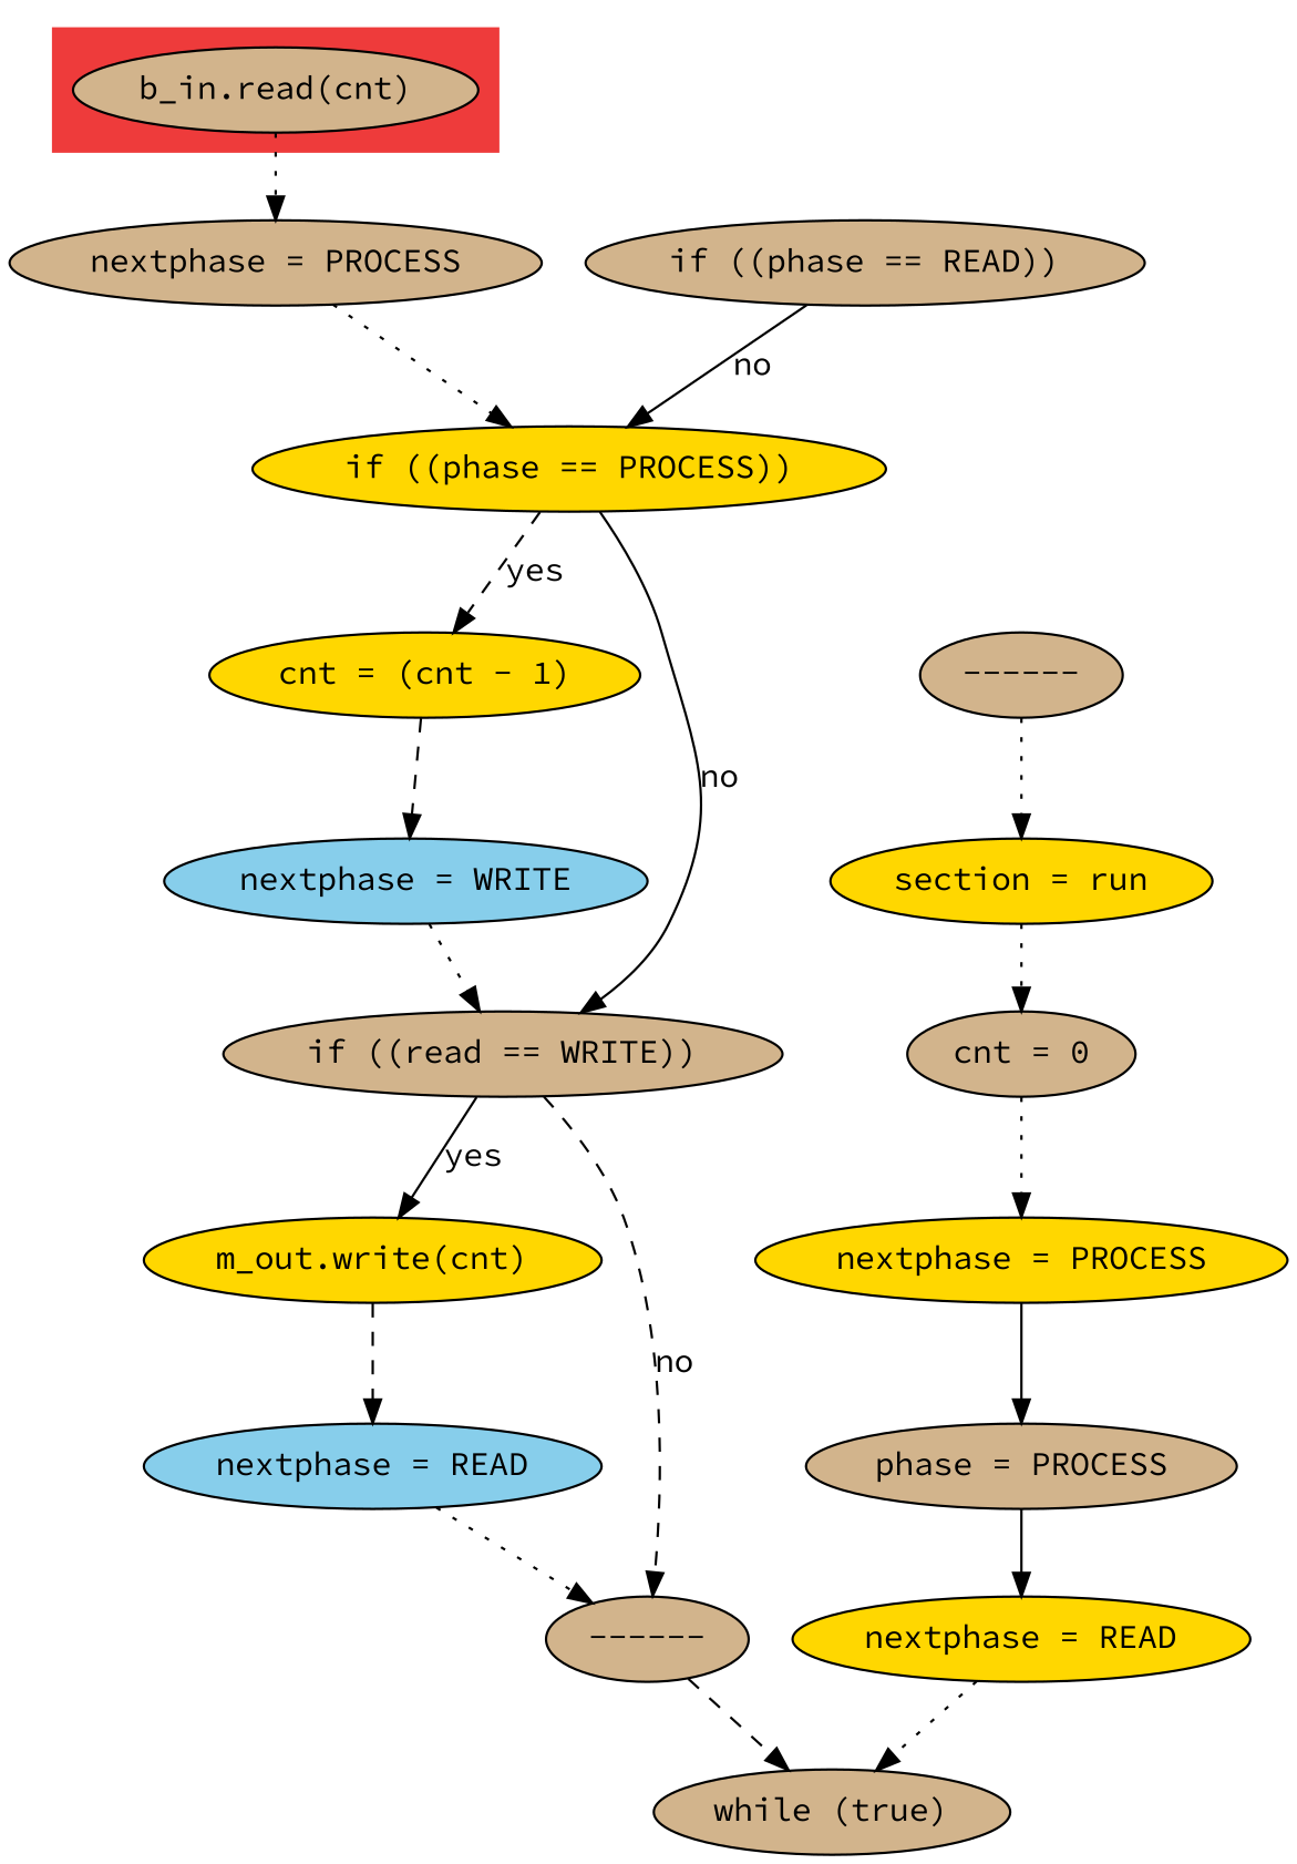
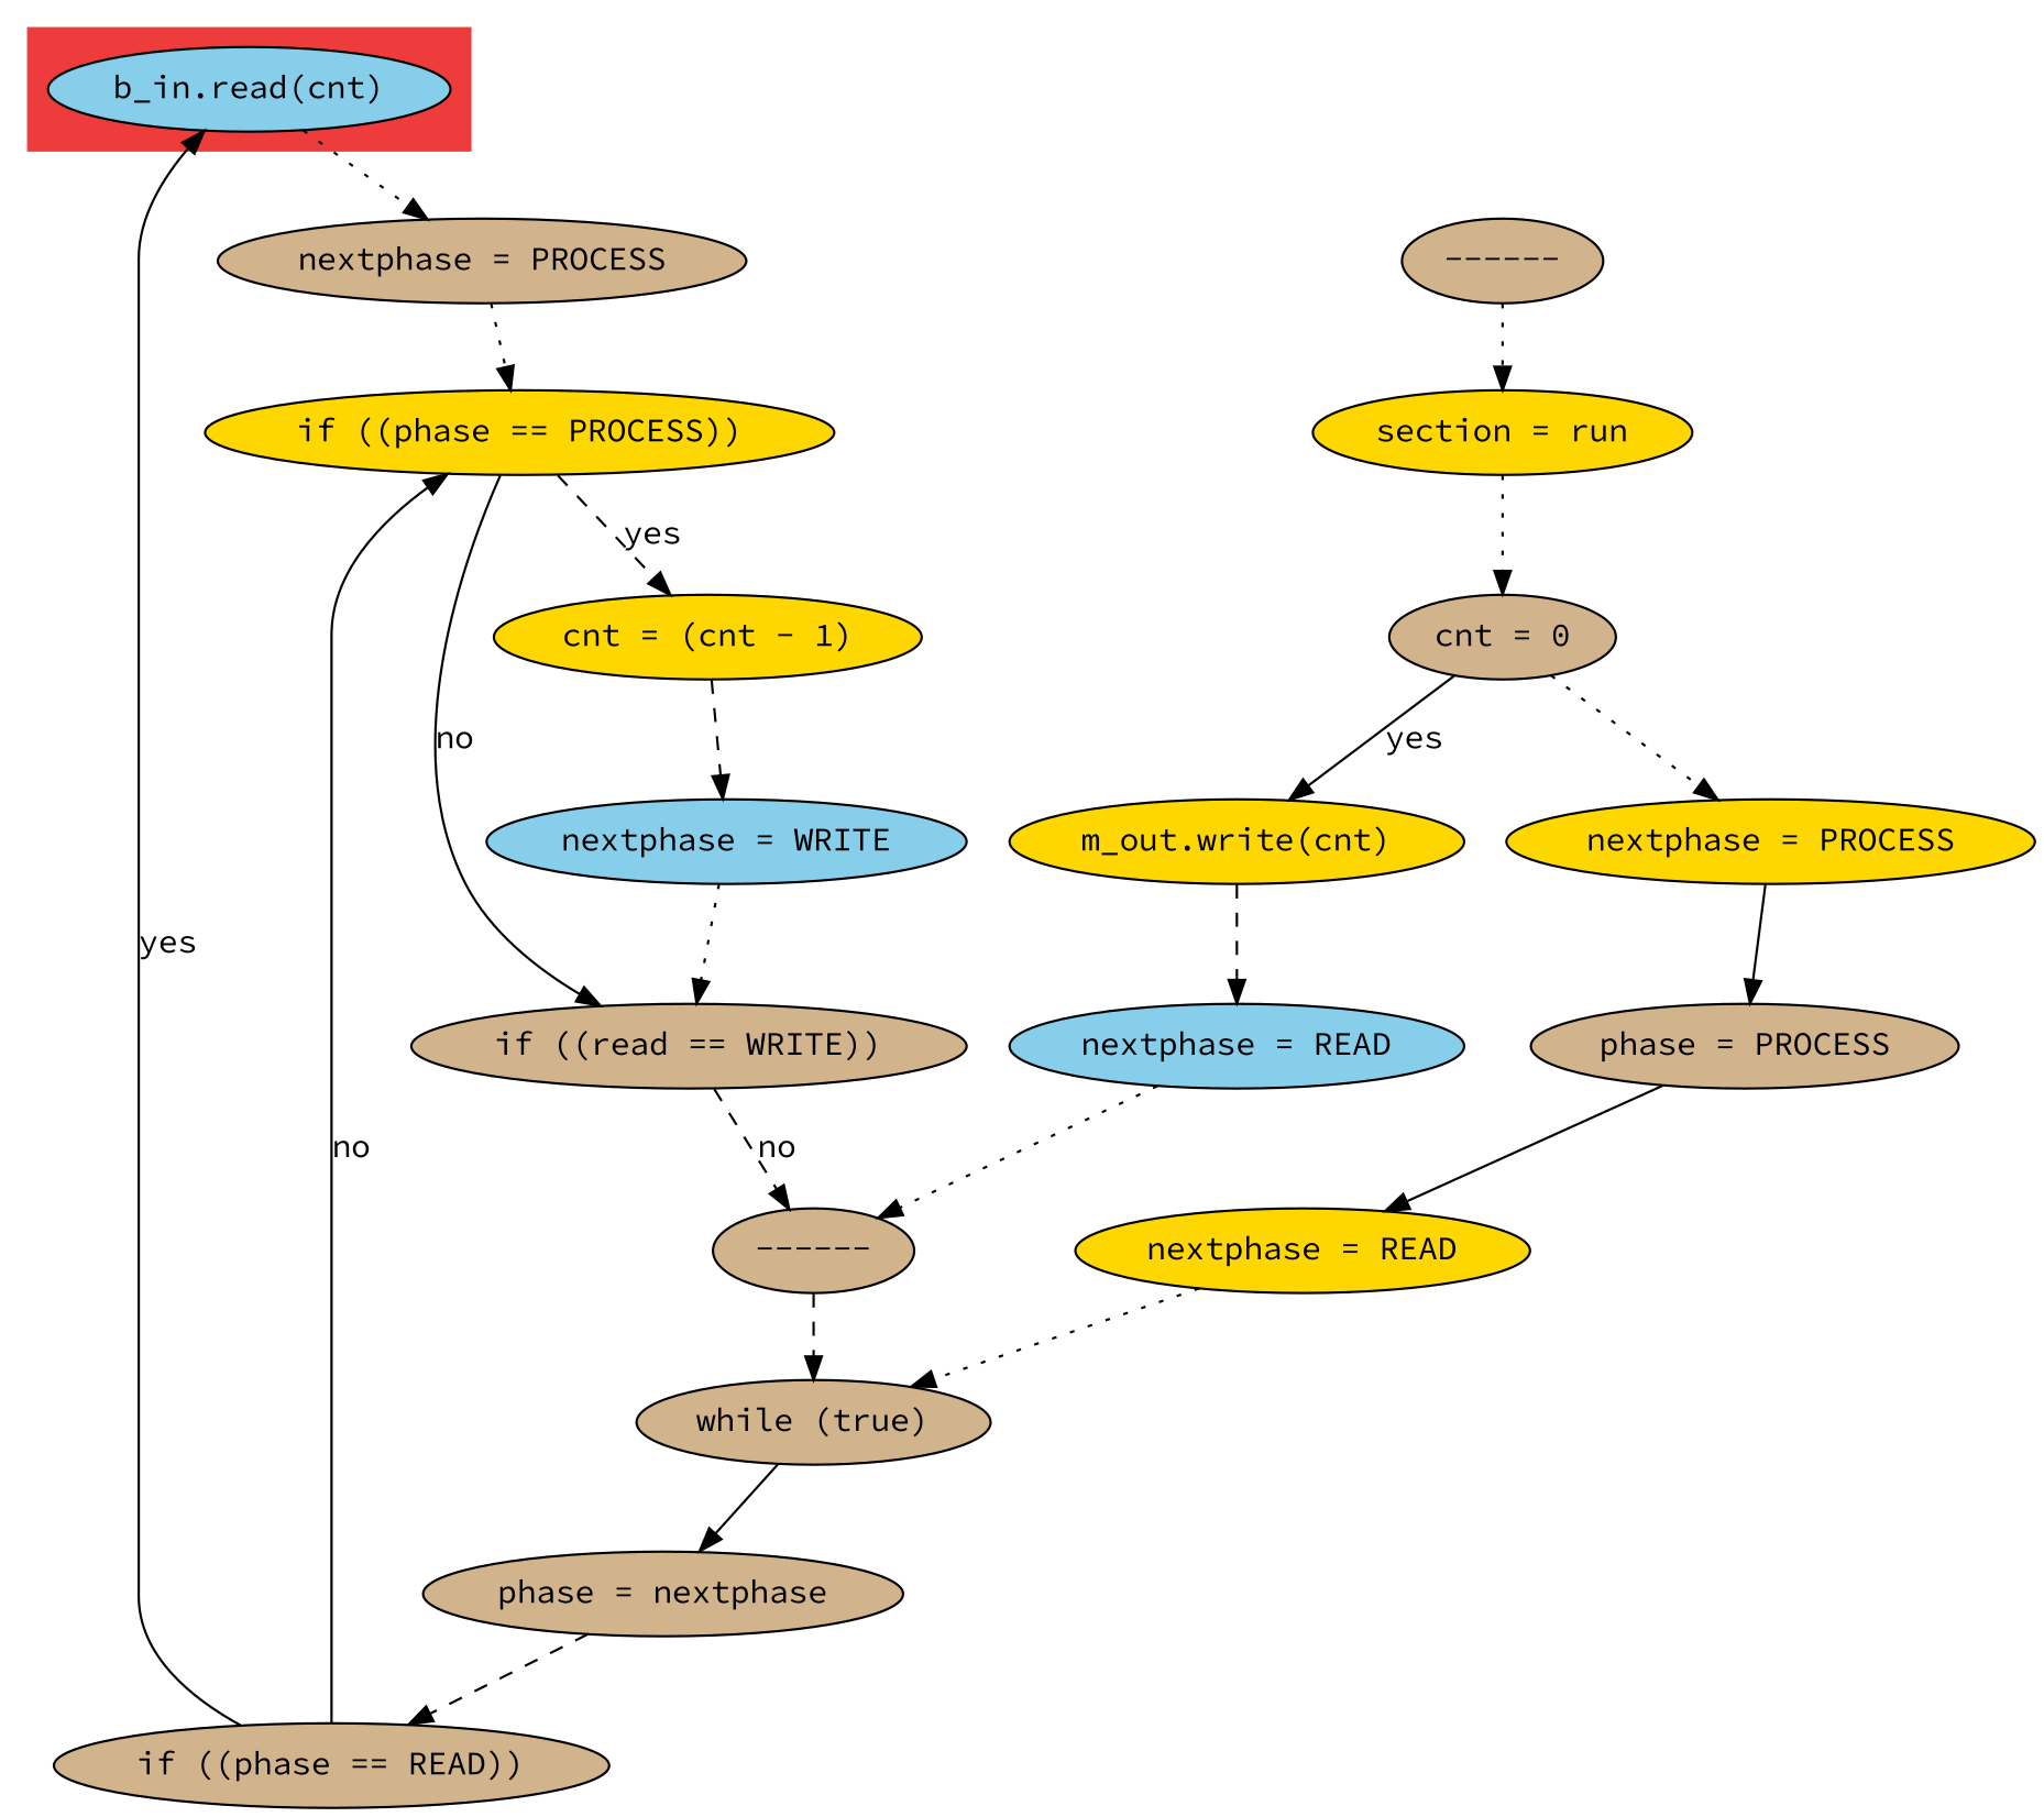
  digraph {
    fontname="Source Code Pro"
    rankdir=TD
    node [fillcolor=tan fontname="Source Code Pro" style=filled]
    edge [fontname="Source Code Pro" style=dotted]
-   n1 [label="b_in.read(cnt)"]
+   n1 [fillcolor=skyblue label="b_in.read(cnt)"]
    n2 [label="nextphase = PROCESS"]
    n3 [label="------"]
    n4 [fillcolor=gold label="section = run"]
    n5 [label="cnt = 0"]
    n6 [fillcolor=gold label="nextphase = PROCESS"]
    n7 [label="phase = PROCESS"]
    n8 [fillcolor=gold label="nextphase = READ"]
    n9 [label="while (true)"]
+   n10 [label="phase = nextphase"]
    n11 [label="if ((phase == READ))"]
    n12 [fillcolor=gold label="if ((phase == PROCESS))"]
    n13 [fillcolor=gold label="cnt = (cnt - 1)"]
    n14 [label="if ((read == WRITE))"]
    n15 [fillcolor=skyblue label="nextphase = WRITE"]
    n16 [fillcolor=gold label="m_out.write(cnt)"]
    n17 [label="------"]
    n18 [fillcolor=skyblue label="nextphase = READ"]
    subgraph cluster_1 {
      color=brown2
      style=filled
      n1
    }
    n1 -> n2
    n2 -> n12
    n3 -> n4
    n4 -> n5
    n5 -> n6
    n6 -> n7 [style=solid]
    n7 -> n8 [style=solid]
    n8 -> n9
+   n9 -> n10 [style=solid]
+   n10 -> n11 [style=dashed]
+   n11 -> n1 [label=yes style=solid]
    n11 -> n12 [label=no style=solid]
    n12 -> n13 [label=yes style=dashed]
    n12 -> n14 [label=no style=solid]
    n13 -> n15 [style=dashed]
-   n14 -> n16 [label=yes style=solid]
+   n5 -> n16 [label=yes style=solid]
    n14 -> n17 [label=no style=dashed]
    n15 -> n14
    n16 -> n18 [style=dashed]
    n17 -> n9 [style=dashed]
    n18 -> n17
  }
